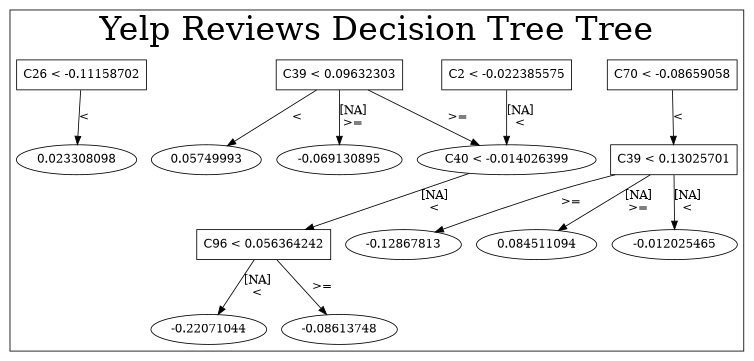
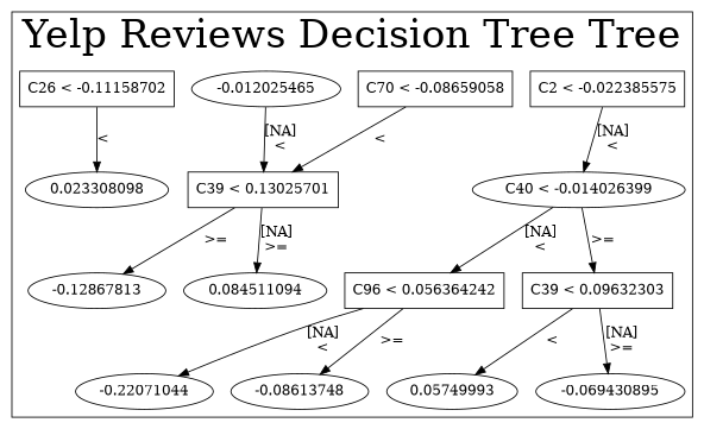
  digraph {
    node [fontsize=14]
    edge [fontsize=14]
    n1 [label="C2 < -0.022385575" shape=box]
    n2 [label="C40 < -0.014026399" shape=ellipse]
    n3 [label="C70 < -0.08659058" shape=box]
    n4 [label="C96 < 0.056364242" shape=box]
    n5 [label="C39 < 0.09632303" shape=box]
    n6 [label="C39 < 0.13025701" shape=box]
    n7 [label="C26 < -0.11158702" shape=box]
    n8 [label=-0.22071044]
    n9 [label=-0.08613748]
    n10 [label=0.05749993]
-   n11 [label=-0.069130895]
+   n11 [label=-0.069430895]
    n12 [label=-0.012025465]
    n13 [label=-0.12867813]
    n14 [label=0.023308098]
    n15 [label=0.084511094]
    subgraph cluster_1 {
      fontsize=40
      label="Yelp Reviews Decision Tree Tree"
      subgraph sub_2 {
        fontsize=40
        label="Yelp Reviews Decision Tree Surrogate"
        n1
      }
      subgraph sub_3 {
        fontsize=40
        label="Yelp Reviews Decision Tree Surrogate"
        n2
        n3
      }
      subgraph sub_4 {
        fontsize=40
        label="Yelp Reviews Decision Tree Surrogate"
        n4
        n5
        n6
        n7
      }
      subgraph sub_5 {
        fontsize=40
        label="Yelp Reviews Decision Tree Surrogate"
        n8
        n9
        n10
        n11
        n12
        n13
        n14
        n15
      }
    }
    n1 -> n2 [label="[NA]\n<\n"]
    n2 -> n4 [label="[NA]\n<\n"]
-   n5 -> n2 [label=">=\n"]
+   n2 -> n5 [label=">=\n"]
    n3 -> n6 [label="<\n"]
    n4 -> n8 [label="[NA]\n<\n"]
    n4 -> n9 [label=">=\n"]
    n5 -> n10 [label="<\n"]
    n5 -> n11 [label="[NA]\n>=\n"]
-   n6 -> n12 [label="[NA]\n<\n"]
+   n12 -> n6 [label="[NA]\n<\n"]
    n6 -> n13 [label=">=\n"]
    n6 -> n15 [label="[NA]\n>=\n"]
    n7 -> n14 [label="<\n"]
  }
